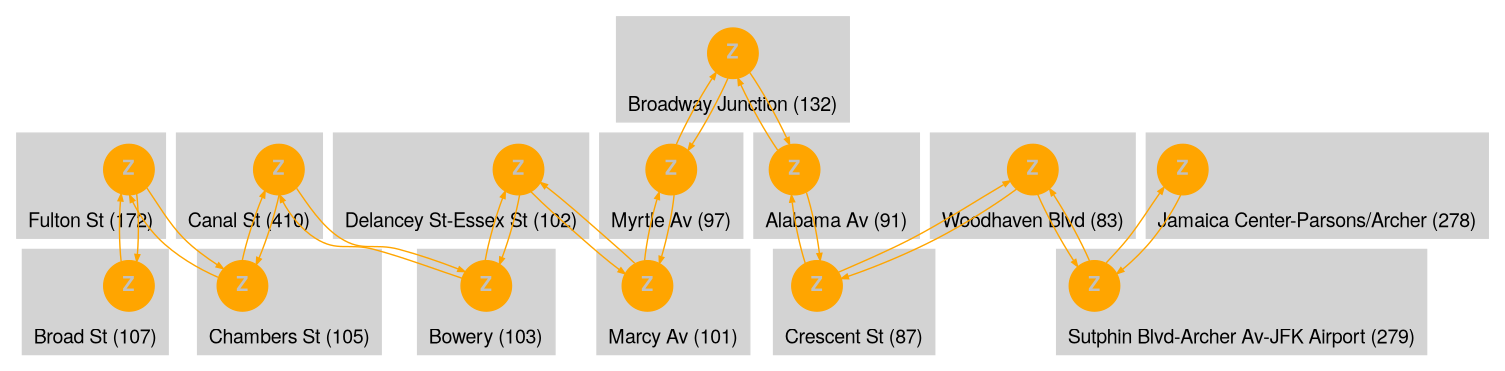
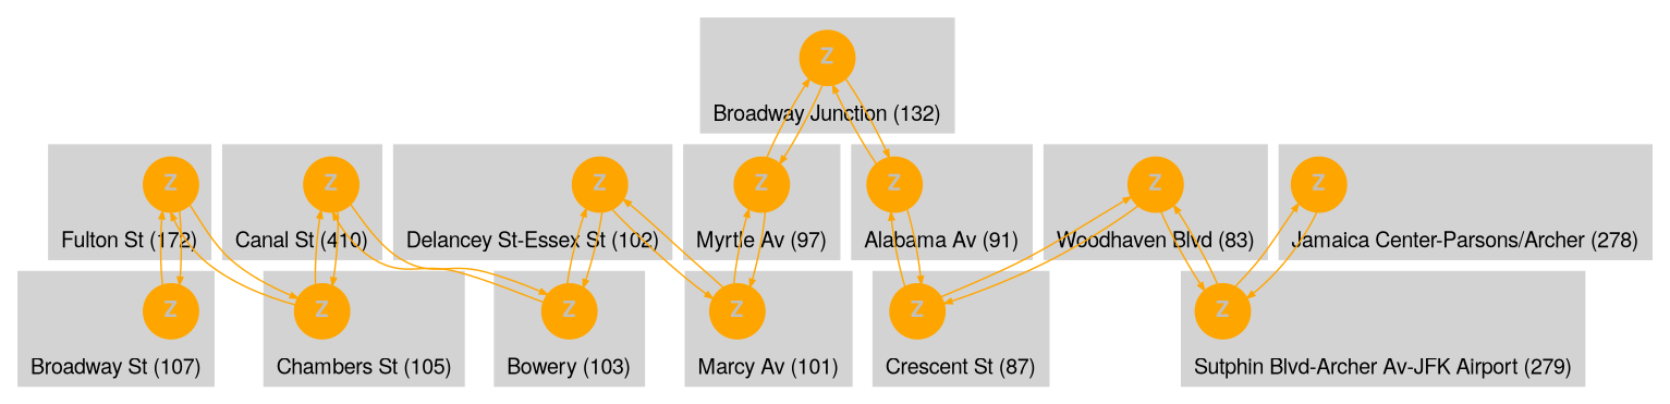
  digraph {
    fontname="Helvetica,Arial,sans-serif"
    node [color=orange fillcolor=orange fontcolor=gray fontname="Helvetica,Arial,sans-serif bold" labelloc=c penwidth=1 shape=circle style=filled]
    edge [arrowsize=0.5 color=orange fontcolor=orange fontname="Helvetica,Arial,sans-serif" fontsize=8 penwidth=1]
    n1 [label=Z]
    n2 [label=Z]
    n3 [label=Z]
    n4 [label=Z]
    n5 [label=Z]
    n6 [label=Z]
    n7 [label=Z]
    n8 [label=Z]
    n9 [label=Z]
    n10 [label=Z]
    n11 [label=Z]
    n12 [label=Z]
    n13 [label=Z]
    n14 [label=Z]
    subgraph cluster_1 {
      color=lightgrey
      label="Fulton St (172)"
      labelloc=b
      style=filled
      n1
    }
    subgraph cluster_2 {
      color=lightgrey
      label="Canal St (410)"
      labelloc=b
      style=filled
      n2
    }
    subgraph cluster_3 {
      color=lightgrey
      label="Broadway Junction (132)"
      labelloc=b
      style=filled
      n3
    }
    subgraph cluster_4 {
      color=lightgrey
      label="Jamaica Center-Parsons/Archer (278)"
      labelloc=b
      style=filled
      n4
    }
    subgraph cluster_5 {
      color=lightgrey
      label="Sutphin Blvd-Archer Av-JFK Airport (279)"
      labelloc=b
      style=filled
      n5
    }
    subgraph cluster_6 {
      color=lightgrey
      label="Alabama Av (91)"
      labelloc=b
      style=filled
      n6
    }
    subgraph cluster_7 {
      color=lightgrey
      label="Myrtle Av (97)"
      labelloc=b
      style=filled
      n7
    }
    subgraph cluster_8 {
      color=lightgrey
      label="Marcy Av (101)"
      labelloc=b
      style=filled
      n8
    }
    subgraph cluster_9 {
      color=lightgrey
      label="Delancey St-Essex St (102)"
      labelloc=b
      style=filled
      n9
    }
    subgraph cluster_10 {
      color=lightgrey
      label="Woodhaven Blvd (83)"
      labelloc=b
      style=filled
      n10
    }
    subgraph cluster_11 {
      color=lightgrey
      label="Crescent St (87)"
      labelloc=b
      style=filled
      n11
    }
    subgraph cluster_12 {
      color=lightgrey
      label="Bowery (103)"
      labelloc=b
      style=filled
      n12
    }
    subgraph cluster_13 {
      color=lightgrey
      label="Chambers St (105)"
      labelloc=b
      style=filled
      n13
    }
    subgraph cluster_14 {
      color=lightgrey
-     label="Broad St (107)"
+     label="Broadway St (107)"
      labelloc=b
      style=filled
      n14
    }
    n1 -> n13
    n1 -> n14
    n2 -> n12
    n2 -> n13
    n3 -> n6
    n3 -> n7
    n4 -> n5
    n5 -> n4
    n5 -> n10
    n6 -> n3
    n6 -> n11
    n7 -> n3
    n7 -> n8
    n8 -> n7
    n8 -> n9
    n9 -> n8
    n9 -> n12
    n10 -> n5
    n10 -> n11
    n11 -> n6
    n11 -> n10
    n12 -> n2
    n12 -> n9
    n13 -> n1
    n13 -> n2
    n14 -> n1
  }
